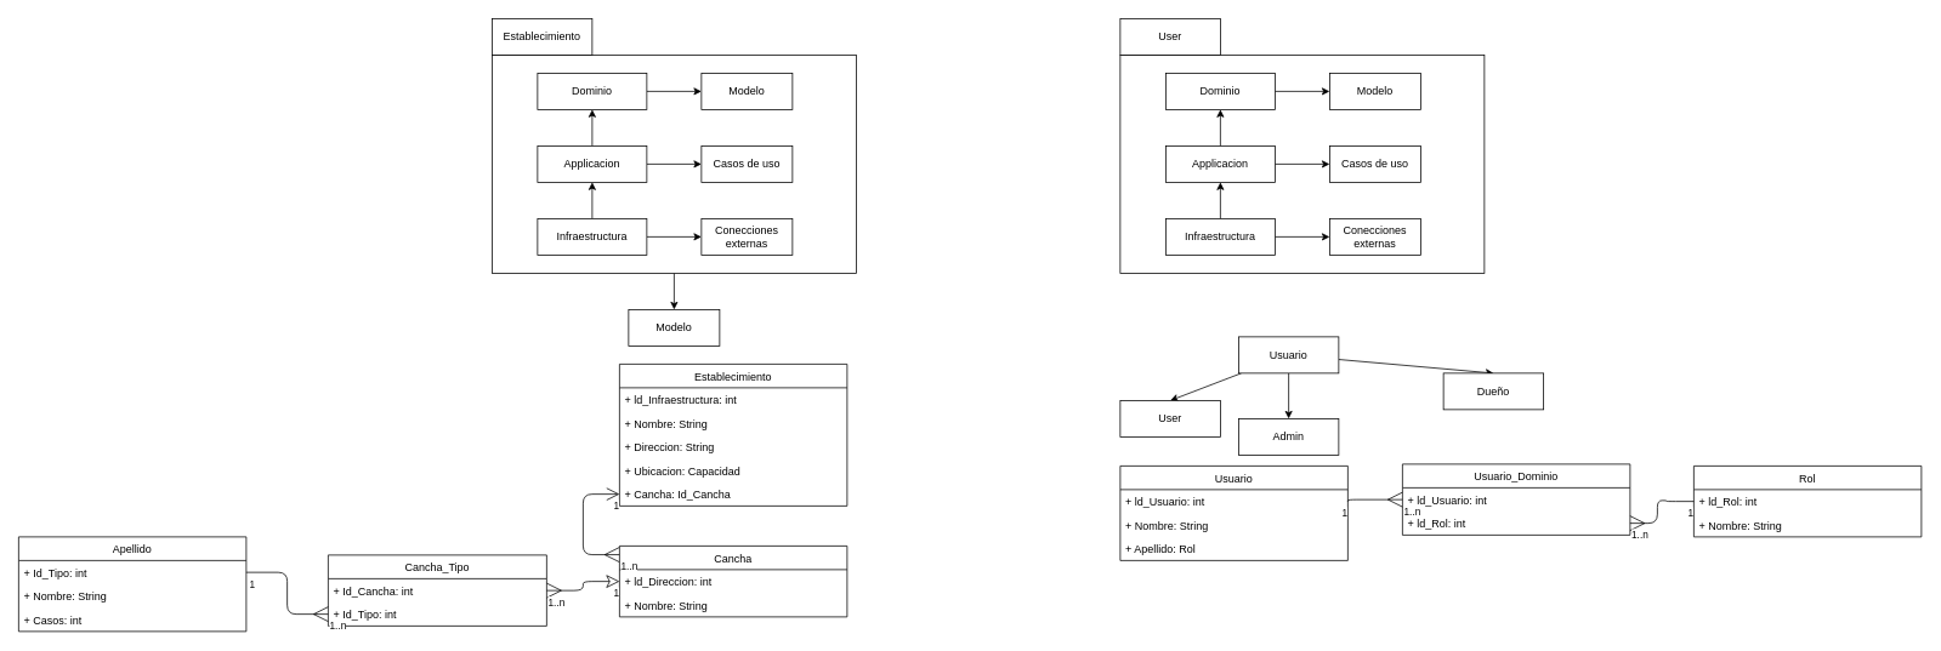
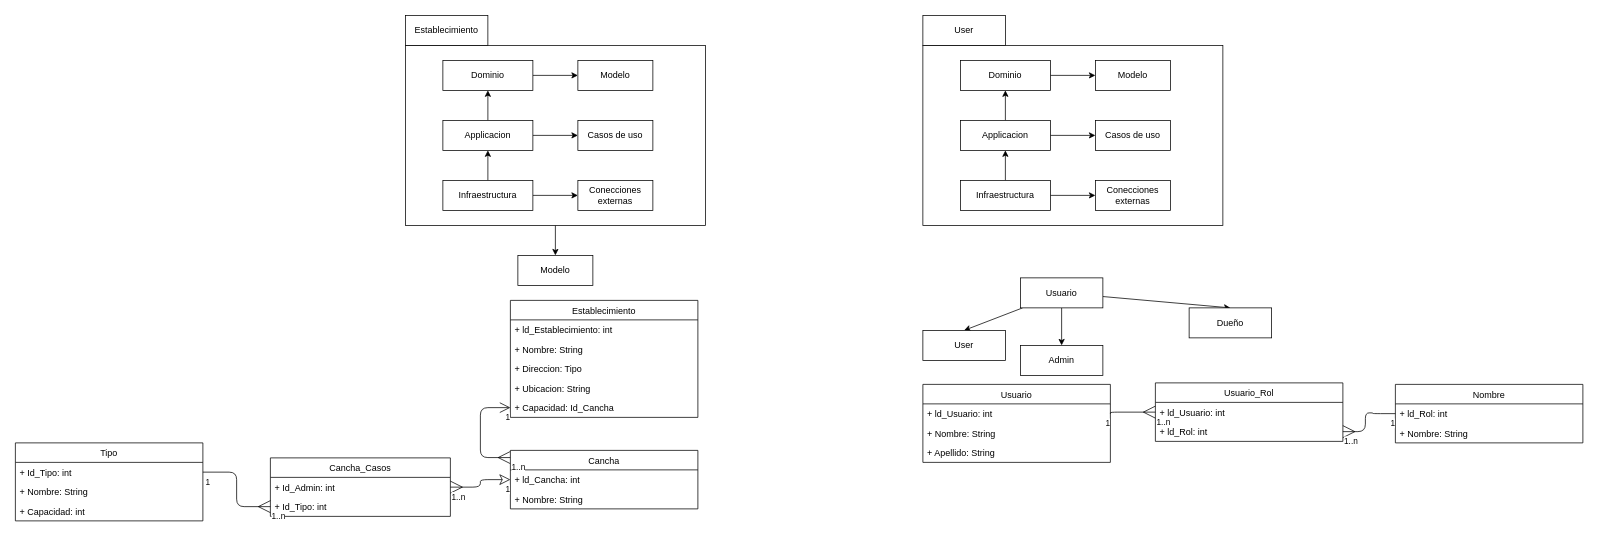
  <mxCell id="0" />
  <mxCell id="1" parent="0" />
  <mxCell id="2" value="" style="rounded=0;whiteSpace=wrap;html=1;" vertex="1" parent="1"><mxGeometry x="1230" y="60" width="400" height="240" as="geometry" /></mxCell>
  <mxCell id="3" style="edgeStyle=none;html=1;entryX=0.5;entryY=0;entryDx=0;entryDy=0;" edge="1" parent="1" source="6" target="7"><mxGeometry relative="1" as="geometry" /></mxCell>
  <mxCell id="4" value="" style="edgeStyle=none;html=1;" edge="1" parent="1" source="6" target="8"><mxGeometry relative="1" as="geometry" /></mxCell>
  <mxCell id="5" style="edgeStyle=none;html=1;entryX=0.5;entryY=0;entryDx=0;entryDy=0;" edge="1" parent="1" source="6" target="9"><mxGeometry relative="1" as="geometry" /></mxCell>
  <mxCell id="6" value="Usuario" style="rounded=0;whiteSpace=wrap;html=1;" vertex="1" parent="1"><mxGeometry x="1360" y="370" width="110" height="40" as="geometry" /></mxCell>
  <mxCell id="7" value="User" style="rounded=0;whiteSpace=wrap;html=1;" vertex="1" parent="1"><mxGeometry x="1230" y="440" width="110" height="40" as="geometry" /></mxCell>
  <mxCell id="8" value="Admin" style="rounded=0;whiteSpace=wrap;html=1;" vertex="1" parent="1"><mxGeometry x="1360" y="460" width="110" height="40" as="geometry" /></mxCell>
  <mxCell id="9" value="Dueño" style="rounded=0;whiteSpace=wrap;html=1;" vertex="1" parent="1"><mxGeometry x="1585" y="410" width="110" height="40" as="geometry" /></mxCell>
  <mxCell id="10" value="" style="edgeStyle=none;html=1;" edge="1" parent="1" source="11" target="18"><mxGeometry relative="1" as="geometry" /></mxCell>
  <mxCell id="11" value="Dominio" style="rounded=0;whiteSpace=wrap;html=1;" vertex="1" parent="1"><mxGeometry x="1280" y="80" width="120" height="40" as="geometry" /></mxCell>
  <mxCell id="12" value="" style="edgeStyle=none;html=1;" edge="1" parent="1" source="14" target="19"><mxGeometry relative="1" as="geometry" /></mxCell>
  <mxCell id="13" style="edgeStyle=none;html=1;entryX=0.5;entryY=1;entryDx=0;entryDy=0;" edge="1" parent="1" source="14" target="11"><mxGeometry relative="1" as="geometry" /></mxCell>
  <mxCell id="14" value="Applicacion&lt;span style=&quot;color: rgba(0, 0, 0, 0); font-family: monospace; font-size: 0px; text-align: start;&quot;&gt;%3CmxGraphModel%3E%3Croot%3E%3CmxCell%20id%3D%220%22%2F%3E%3CmxCell%20id%3D%221%22%20parent%3D%220%22%2F%3E%3CmxCell%20id%3D%222%22%20value%3D%22Dominio%22%20style%3D%22rounded%3D0%3BwhiteSpace%3Dwrap%3Bhtml%3D1%3B%22%20vertex%3D%221%22%20parent%3D%221%22%3E%3CmxGeometry%20x%3D%22330%22%20y%3D%22400%22%20width%3D%22120%22%20height%3D%2240%22%20as%3D%22geometry%22%2F%3E%3C%2FmxCell%3E%3C%2Froot%3E%3C%2FmxGraphModel%3E&lt;/span&gt;" style="rounded=0;whiteSpace=wrap;html=1;" vertex="1" parent="1"><mxGeometry x="1280" y="160" width="120" height="40" as="geometry" /></mxCell>
  <mxCell id="15" value="" style="edgeStyle=none;html=1;" edge="1" parent="1" source="17" target="20"><mxGeometry relative="1" as="geometry" /></mxCell>
  <mxCell id="16" style="edgeStyle=none;html=1;entryX=0.5;entryY=1;entryDx=0;entryDy=0;" edge="1" parent="1" source="17" target="14"><mxGeometry relative="1" as="geometry" /></mxCell>
  <mxCell id="17" value="Infraestructura" style="rounded=0;whiteSpace=wrap;html=1;" vertex="1" parent="1"><mxGeometry x="1280" y="240" width="120" height="40" as="geometry" /></mxCell>
  <mxCell id="18" value="Modelo" style="rounded=0;whiteSpace=wrap;html=1;" vertex="1" parent="1"><mxGeometry x="1460" y="80" width="100" height="40" as="geometry" /></mxCell>
  <mxCell id="19" value="Casos de uso" style="whiteSpace=wrap;html=1;rounded=0;" vertex="1" parent="1"><mxGeometry x="1460" y="160" width="100" height="40" as="geometry" /></mxCell>
  <mxCell id="20" value="Conecciones externas" style="whiteSpace=wrap;html=1;rounded=0;" vertex="1" parent="1"><mxGeometry x="1460" y="240" width="100" height="40" as="geometry" /></mxCell>
  <mxCell id="21" value="User" style="rounded=0;whiteSpace=wrap;html=1;" vertex="1" parent="1"><mxGeometry x="1230" y="20" width="110" height="40" as="geometry" /></mxCell>
  <mxCell id="22" value="" style="edgeStyle=none;html=1;" edge="1" parent="1" source="23" target="36"><mxGeometry relative="1" as="geometry" /></mxCell>
  <mxCell id="23" value="" style="rounded=0;whiteSpace=wrap;html=1;" vertex="1" parent="1"><mxGeometry x="540" y="60" width="400" height="240" as="geometry" /></mxCell>
  <mxCell id="24" value="" style="edgeStyle=none;html=1;" edge="1" parent="1" source="25" target="32"><mxGeometry relative="1" as="geometry" /></mxCell>
  <mxCell id="25" value="Dominio" style="rounded=0;whiteSpace=wrap;html=1;" vertex="1" parent="1"><mxGeometry x="590" y="80" width="120" height="40" as="geometry" /></mxCell>
  <mxCell id="26" value="" style="edgeStyle=none;html=1;" edge="1" parent="1" source="28" target="33"><mxGeometry relative="1" as="geometry" /></mxCell>
  <mxCell id="27" style="edgeStyle=none;html=1;entryX=0.5;entryY=1;entryDx=0;entryDy=0;" edge="1" parent="1" source="28" target="25"><mxGeometry relative="1" as="geometry" /></mxCell>
  <mxCell id="28" value="Applicacion&lt;span style=&quot;color: rgba(0, 0, 0, 0); font-family: monospace; font-size: 0px; text-align: start;&quot;&gt;%3CmxGraphModel%3E%3Croot%3E%3CmxCell%20id%3D%220%22%2F%3E%3CmxCell%20id%3D%221%22%20parent%3D%220%22%2F%3E%3CmxCell%20id%3D%222%22%20value%3D%22Dominio%22%20style%3D%22rounded%3D0%3BwhiteSpace%3Dwrap%3Bhtml%3D1%3B%22%20vertex%3D%221%22%20parent%3D%221%22%3E%3CmxGeometry%20x%3D%22330%22%20y%3D%22400%22%20width%3D%22120%22%20height%3D%2240%22%20as%3D%22geometry%22%2F%3E%3C%2FmxCell%3E%3C%2Froot%3E%3C%2FmxGraphModel%3E&lt;/span&gt;" style="rounded=0;whiteSpace=wrap;html=1;" vertex="1" parent="1"><mxGeometry x="590" y="160" width="120" height="40" as="geometry" /></mxCell>
  <mxCell id="29" value="" style="edgeStyle=none;html=1;" edge="1" parent="1" source="31" target="34"><mxGeometry relative="1" as="geometry" /></mxCell>
  <mxCell id="30" style="edgeStyle=none;html=1;entryX=0.5;entryY=1;entryDx=0;entryDy=0;" edge="1" parent="1" source="31" target="28"><mxGeometry relative="1" as="geometry" /></mxCell>
  <mxCell id="31" value="Infraestructura" style="rounded=0;whiteSpace=wrap;html=1;" vertex="1" parent="1"><mxGeometry x="590" y="240" width="120" height="40" as="geometry" /></mxCell>
  <mxCell id="32" value="Modelo" style="rounded=0;whiteSpace=wrap;html=1;" vertex="1" parent="1"><mxGeometry x="770" y="80" width="100" height="40" as="geometry" /></mxCell>
  <mxCell id="33" value="Casos de uso" style="whiteSpace=wrap;html=1;rounded=0;" vertex="1" parent="1"><mxGeometry x="770" y="160" width="100" height="40" as="geometry" /></mxCell>
  <mxCell id="34" value="Conecciones externas" style="whiteSpace=wrap;html=1;rounded=0;" vertex="1" parent="1"><mxGeometry x="770" y="240" width="100" height="40" as="geometry" /></mxCell>
  <mxCell id="35" value="Establecimiento" style="rounded=0;whiteSpace=wrap;html=1;" vertex="1" parent="1"><mxGeometry x="540" y="20" width="110" height="40" as="geometry" /></mxCell>
  <mxCell id="36" value="Modelo" style="rounded=0;whiteSpace=wrap;html=1;" vertex="1" parent="1"><mxGeometry x="690" y="340" width="100" height="40" as="geometry" /></mxCell>
  <mxCell id="37" value="Establecimiento" style="swimlane;fontStyle=0;childLayout=stackLayout;horizontal=1;startSize=26;fillColor=none;horizontalStack=0;resizeParent=1;resizeParentMax=0;resizeLast=0;collapsible=1;marginBottom=0;" vertex="1" parent="1"><mxGeometry x="680" y="400" width="250" height="156" as="geometry"><mxRectangle x="-330" y="446" width="100" height="30" as="alternateBounds" /></mxGeometry></mxCell>
- <mxCell id="38" value="+ ld_Infraestructura: int" style="text;strokeColor=none;fillColor=none;align=left;verticalAlign=top;spacingLeft=4;spacingRight=4;overflow=hidden;rotatable=0;points=[[0,0.5],[1,0.5]];portConstraint=eastwest;" vertex="1" parent="37"><mxGeometry y="26" width="250" height="26" as="geometry" /></mxCell>
+ <mxCell id="38" value="+ ld_Establecimiento: int" style="text;strokeColor=none;fillColor=none;align=left;verticalAlign=top;spacingLeft=4;spacingRight=4;overflow=hidden;rotatable=0;points=[[0,0.5],[1,0.5]];portConstraint=eastwest;" vertex="1" parent="37"><mxGeometry y="26" width="250" height="26" as="geometry" /></mxCell>
  <mxCell id="39" value="+ Nombre: String" style="text;strokeColor=none;fillColor=none;align=left;verticalAlign=top;spacingLeft=4;spacingRight=4;overflow=hidden;rotatable=0;points=[[0,0.5],[1,0.5]];portConstraint=eastwest;" vertex="1" parent="37"><mxGeometry y="52" width="250" height="26" as="geometry" /></mxCell>
- <mxCell id="40" value="+ Direccion: String" style="text;strokeColor=none;fillColor=none;align=left;verticalAlign=top;spacingLeft=4;spacingRight=4;overflow=hidden;rotatable=0;points=[[0,0.5],[1,0.5]];portConstraint=eastwest;" vertex="1" parent="37"><mxGeometry y="78" width="250" height="26" as="geometry" /></mxCell>
- <mxCell id="41" value="+ Ubicacion: Capacidad" style="text;strokeColor=none;fillColor=none;align=left;verticalAlign=top;spacingLeft=4;spacingRight=4;overflow=hidden;rotatable=0;points=[[0,0.5],[1,0.5]];portConstraint=eastwest;" vertex="1" parent="37"><mxGeometry y="104" width="250" height="26" as="geometry" /></mxCell>
- <mxCell id="42" value="+ Cancha: Id_Cancha" style="text;strokeColor=none;fillColor=none;align=left;verticalAlign=top;spacingLeft=4;spacingRight=4;overflow=hidden;rotatable=0;points=[[0,0.5],[1,0.5]];portConstraint=eastwest;" vertex="1" parent="37"><mxGeometry y="130" width="250" height="26" as="geometry" /></mxCell>
+ <mxCell id="40" value="+ Direccion: Tipo" style="text;strokeColor=none;fillColor=none;align=left;verticalAlign=top;spacingLeft=4;spacingRight=4;overflow=hidden;rotatable=0;points=[[0,0.5],[1,0.5]];portConstraint=eastwest;" vertex="1" parent="37"><mxGeometry y="78" width="250" height="26" as="geometry" /></mxCell>
+ <mxCell id="41" value="+ Ubicacion: String" style="text;strokeColor=none;fillColor=none;align=left;verticalAlign=top;spacingLeft=4;spacingRight=4;overflow=hidden;rotatable=0;points=[[0,0.5],[1,0.5]];portConstraint=eastwest;" vertex="1" parent="37"><mxGeometry y="104" width="250" height="26" as="geometry" /></mxCell>
+ <mxCell id="42" value="+ Capacidad: Id_Cancha" style="text;strokeColor=none;fillColor=none;align=left;verticalAlign=top;spacingLeft=4;spacingRight=4;overflow=hidden;rotatable=0;points=[[0,0.5],[1,0.5]];portConstraint=eastwest;" vertex="1" parent="37"><mxGeometry y="130" width="250" height="26" as="geometry" /></mxCell>
  <mxCell id="43" value="Cancha" style="swimlane;fontStyle=0;childLayout=stackLayout;horizontal=1;startSize=26;fillColor=none;horizontalStack=0;resizeParent=1;resizeParentMax=0;resizeLast=0;collapsible=1;marginBottom=0;" vertex="1" parent="1"><mxGeometry x="680" y="600" width="250" height="78" as="geometry"><mxRectangle x="-330" y="446" width="100" height="30" as="alternateBounds" /></mxGeometry></mxCell>
- <mxCell id="44" value="+ ld_Direccion: int" style="text;strokeColor=none;fillColor=none;align=left;verticalAlign=top;spacingLeft=4;spacingRight=4;overflow=hidden;rotatable=0;points=[[0,0.5],[1,0.5]];portConstraint=eastwest;" vertex="1" parent="43"><mxGeometry y="26" width="250" height="26" as="geometry" /></mxCell>
+ <mxCell id="44" value="+ ld_Cancha: int" style="text;strokeColor=none;fillColor=none;align=left;verticalAlign=top;spacingLeft=4;spacingRight=4;overflow=hidden;rotatable=0;points=[[0,0.5],[1,0.5]];portConstraint=eastwest;" vertex="1" parent="43"><mxGeometry y="26" width="250" height="26" as="geometry" /></mxCell>
  <mxCell id="45" value="+ Nombre: String" style="text;strokeColor=none;fillColor=none;align=left;verticalAlign=top;spacingLeft=4;spacingRight=4;overflow=hidden;rotatable=0;points=[[0,0.5],[1,0.5]];portConstraint=eastwest;" vertex="1" parent="43"><mxGeometry y="52" width="250" height="26" as="geometry" /></mxCell>
- <mxCell id="46" value="Apellido" style="swimlane;fontStyle=0;childLayout=stackLayout;horizontal=1;startSize=26;fillColor=none;horizontalStack=0;resizeParent=1;resizeParentMax=0;resizeLast=0;collapsible=1;marginBottom=0;" vertex="1" parent="1"><mxGeometry x="20" y="590" width="250" height="104" as="geometry"><mxRectangle x="-330" y="446" width="100" height="30" as="alternateBounds" /></mxGeometry></mxCell>
+ <mxCell id="46" value="Tipo" style="swimlane;fontStyle=0;childLayout=stackLayout;horizontal=1;startSize=26;fillColor=none;horizontalStack=0;resizeParent=1;resizeParentMax=0;resizeLast=0;collapsible=1;marginBottom=0;" vertex="1" parent="1"><mxGeometry x="20" y="590" width="250" height="104" as="geometry"><mxRectangle x="-330" y="446" width="100" height="30" as="alternateBounds" /></mxGeometry></mxCell>
  <mxCell id="47" value="+ Id_Tipo: int" style="text;strokeColor=none;fillColor=none;align=left;verticalAlign=top;spacingLeft=4;spacingRight=4;overflow=hidden;rotatable=0;points=[[0,0.5],[1,0.5]];portConstraint=eastwest;" vertex="1" parent="46"><mxGeometry y="26" width="250" height="26" as="geometry" /></mxCell>
  <mxCell id="48" value="+ Nombre: String" style="text;strokeColor=none;fillColor=none;align=left;verticalAlign=top;spacingLeft=4;spacingRight=4;overflow=hidden;rotatable=0;points=[[0,0.5],[1,0.5]];portConstraint=eastwest;" vertex="1" parent="46"><mxGeometry y="52" width="250" height="26" as="geometry" /></mxCell>
- <mxCell id="49" value="+ Casos: int" style="text;strokeColor=none;fillColor=none;align=left;verticalAlign=top;spacingLeft=4;spacingRight=4;overflow=hidden;rotatable=0;points=[[0,0.5],[1,0.5]];portConstraint=eastwest;" vertex="1" parent="46"><mxGeometry y="78" width="250" height="26" as="geometry" /></mxCell>
- <mxCell id="50" value="Cancha_Tipo" style="swimlane;fontStyle=0;childLayout=stackLayout;horizontal=1;startSize=26;fillColor=none;horizontalStack=0;resizeParent=1;resizeParentMax=0;resizeLast=0;collapsible=1;marginBottom=0;" vertex="1" parent="1"><mxGeometry x="360" y="610" width="240" height="78" as="geometry"><mxRectangle x="-330" y="446" width="100" height="30" as="alternateBounds" /></mxGeometry></mxCell>
- <mxCell id="51" value="+ Id_Cancha: int" style="text;strokeColor=none;fillColor=none;align=left;verticalAlign=top;spacingLeft=4;spacingRight=4;overflow=hidden;rotatable=0;points=[[0,0.5],[1,0.5]];portConstraint=eastwest;" vertex="1" parent="50"><mxGeometry y="26" width="240" height="26" as="geometry" /></mxCell>
+ <mxCell id="49" value="+ Capacidad: int" style="text;strokeColor=none;fillColor=none;align=left;verticalAlign=top;spacingLeft=4;spacingRight=4;overflow=hidden;rotatable=0;points=[[0,0.5],[1,0.5]];portConstraint=eastwest;" vertex="1" parent="46"><mxGeometry y="78" width="250" height="26" as="geometry" /></mxCell>
+ <mxCell id="50" value="Cancha_Casos" style="swimlane;fontStyle=0;childLayout=stackLayout;horizontal=1;startSize=26;fillColor=none;horizontalStack=0;resizeParent=1;resizeParentMax=0;resizeLast=0;collapsible=1;marginBottom=0;" vertex="1" parent="1"><mxGeometry x="360" y="610" width="240" height="78" as="geometry"><mxRectangle x="-330" y="446" width="100" height="30" as="alternateBounds" /></mxGeometry></mxCell>
+ <mxCell id="51" value="+ Id_Admin: int" style="text;strokeColor=none;fillColor=none;align=left;verticalAlign=top;spacingLeft=4;spacingRight=4;overflow=hidden;rotatable=0;points=[[0,0.5],[1,0.5]];portConstraint=eastwest;" vertex="1" parent="50"><mxGeometry y="26" width="240" height="26" as="geometry" /></mxCell>
  <mxCell id="52" value="+ Id_Tipo: int" style="text;strokeColor=none;fillColor=none;align=left;verticalAlign=top;spacingLeft=4;spacingRight=4;overflow=hidden;rotatable=0;points=[[0,0.5],[1,0.5]];portConstraint=eastwest;" vertex="1" parent="50"><mxGeometry y="52" width="240" height="26" as="geometry" /></mxCell>
  <mxCell id="53" value="" style="endArrow=classic;html=1;endSize=12;startArrow=ERmany;startSize=14;startFill=0;edgeStyle=orthogonalEdgeStyle;endFill=0;entryX=0;entryY=0.5;entryDx=0;entryDy=0;exitX=1;exitY=0.5;exitDx=0;exitDy=0;" edge="1" parent="1" source="51" target="44"><mxGeometry relative="1" as="geometry"><mxPoint x="590" y="750" as="sourcePoint" /><mxPoint x="680" y="691" as="targetPoint" /><Array as="points"><mxPoint x="640" y="649" /><mxPoint x="640" y="639" /></Array></mxGeometry></mxCell>
  <mxCell id="54" value="1..n" style="edgeLabel;resizable=0;html=1;align=left;verticalAlign=top;" connectable="0" vertex="1" parent="53"><mxGeometry x="-1" relative="1" as="geometry" /></mxCell>
  <mxCell id="55" value="1" style="edgeLabel;resizable=0;html=1;align=right;verticalAlign=top;" connectable="0" vertex="1" parent="53"><mxGeometry x="1" relative="1" as="geometry" /></mxCell>
  <mxCell id="56" value="" style="endArrow=none;html=1;endSize=12;startArrow=ERmany;startSize=14;startFill=0;edgeStyle=orthogonalEdgeStyle;endFill=0;entryX=1;entryY=0.5;entryDx=0;entryDy=0;exitX=0;exitY=0.5;exitDx=0;exitDy=0;" edge="1" parent="1" source="52" target="47"><mxGeometry relative="1" as="geometry"><mxPoint x="290" y="760" as="sourcePoint" /><mxPoint x="379" y="822.4" as="targetPoint" /></mxGeometry></mxCell>
  <mxCell id="57" value="1..n" style="edgeLabel;resizable=0;html=1;align=left;verticalAlign=top;" connectable="0" vertex="1" parent="56"><mxGeometry x="-1" relative="1" as="geometry" /></mxCell>
  <mxCell id="58" value="1" style="edgeLabel;resizable=0;html=1;align=right;verticalAlign=top;" connectable="0" vertex="1" parent="56"><mxGeometry x="1" relative="1" as="geometry"><mxPoint x="10" as="offset" /></mxGeometry></mxCell>
  <mxCell id="59" value="" style="endArrow=open;html=1;endSize=12;startArrow=ERmany;startSize=14;startFill=0;edgeStyle=orthogonalEdgeStyle;endFill=0;exitX=-0.001;exitY=0.123;exitDx=0;exitDy=0;exitPerimeter=0;entryX=0;entryY=0.5;entryDx=0;entryDy=0;" edge="1" parent="1" source="43" target="42"><mxGeometry relative="1" as="geometry"><mxPoint x="570" y="570" as="sourcePoint" /><mxPoint x="630" y="580" as="targetPoint" /><Array as="points"><mxPoint x="640" y="610" /><mxPoint x="640" y="543" /></Array></mxGeometry></mxCell>
  <mxCell id="60" value="1..n" style="edgeLabel;resizable=0;html=1;align=left;verticalAlign=top;" connectable="0" vertex="1" parent="59"><mxGeometry x="-1" relative="1" as="geometry" /></mxCell>
  <mxCell id="61" value="1" style="edgeLabel;resizable=0;html=1;align=right;verticalAlign=top;" connectable="0" vertex="1" parent="59"><mxGeometry x="1" relative="1" as="geometry" /></mxCell>
  <mxCell id="62" value="Usuario" style="swimlane;fontStyle=0;childLayout=stackLayout;horizontal=1;startSize=26;fillColor=none;horizontalStack=0;resizeParent=1;resizeParentMax=0;resizeLast=0;collapsible=1;marginBottom=0;" vertex="1" parent="1"><mxGeometry x="1230" y="512" width="250" height="104" as="geometry"><mxRectangle x="-330" y="446" width="100" height="30" as="alternateBounds" /></mxGeometry></mxCell>
  <mxCell id="63" value="+ ld_Usuario: int" style="text;strokeColor=none;fillColor=none;align=left;verticalAlign=top;spacingLeft=4;spacingRight=4;overflow=hidden;rotatable=0;points=[[0,0.5],[1,0.5]];portConstraint=eastwest;" vertex="1" parent="62"><mxGeometry y="26" width="250" height="26" as="geometry" /></mxCell>
  <mxCell id="64" value="+ Nombre: String" style="text;strokeColor=none;fillColor=none;align=left;verticalAlign=top;spacingLeft=4;spacingRight=4;overflow=hidden;rotatable=0;points=[[0,0.5],[1,0.5]];portConstraint=eastwest;" vertex="1" parent="62"><mxGeometry y="52" width="250" height="26" as="geometry" /></mxCell>
- <mxCell id="65" value="+ Apellido: Rol" style="text;strokeColor=none;fillColor=none;align=left;verticalAlign=top;spacingLeft=4;spacingRight=4;overflow=hidden;rotatable=0;points=[[0,0.5],[1,0.5]];portConstraint=eastwest;" vertex="1" parent="62"><mxGeometry y="78" width="250" height="26" as="geometry" /></mxCell>
- <mxCell id="66" value="Rol" style="swimlane;fontStyle=0;childLayout=stackLayout;horizontal=1;startSize=26;fillColor=none;horizontalStack=0;resizeParent=1;resizeParentMax=0;resizeLast=0;collapsible=1;marginBottom=0;" vertex="1" parent="1"><mxGeometry x="1860" y="512" width="250" height="78" as="geometry"><mxRectangle x="-330" y="446" width="100" height="30" as="alternateBounds" /></mxGeometry></mxCell>
+ <mxCell id="65" value="+ Apellido: String" style="text;strokeColor=none;fillColor=none;align=left;verticalAlign=top;spacingLeft=4;spacingRight=4;overflow=hidden;rotatable=0;points=[[0,0.5],[1,0.5]];portConstraint=eastwest;" vertex="1" parent="62"><mxGeometry y="78" width="250" height="26" as="geometry" /></mxCell>
+ <mxCell id="66" value="Nombre" style="swimlane;fontStyle=0;childLayout=stackLayout;horizontal=1;startSize=26;fillColor=none;horizontalStack=0;resizeParent=1;resizeParentMax=0;resizeLast=0;collapsible=1;marginBottom=0;" vertex="1" parent="1"><mxGeometry x="1860" y="512" width="250" height="78" as="geometry"><mxRectangle x="-330" y="446" width="100" height="30" as="alternateBounds" /></mxGeometry></mxCell>
  <mxCell id="67" value="+ ld_Rol: int" style="text;strokeColor=none;fillColor=none;align=left;verticalAlign=top;spacingLeft=4;spacingRight=4;overflow=hidden;rotatable=0;points=[[0,0.5],[1,0.5]];portConstraint=eastwest;" vertex="1" parent="66"><mxGeometry y="26" width="250" height="26" as="geometry" /></mxCell>
  <mxCell id="68" value="+ Nombre: String" style="text;strokeColor=none;fillColor=none;align=left;verticalAlign=top;spacingLeft=4;spacingRight=4;overflow=hidden;rotatable=0;points=[[0,0.5],[1,0.5]];portConstraint=eastwest;" vertex="1" parent="66"><mxGeometry y="52" width="250" height="26" as="geometry" /></mxCell>
- <mxCell id="69" value="Usuario_Dominio" style="swimlane;fontStyle=0;childLayout=stackLayout;horizontal=1;startSize=26;fillColor=none;horizontalStack=0;resizeParent=1;resizeParentMax=0;resizeLast=0;collapsible=1;marginBottom=0;" vertex="1" parent="1"><mxGeometry x="1540" y="510" width="250" height="78" as="geometry"><mxRectangle x="-330" y="446" width="100" height="30" as="alternateBounds" /></mxGeometry></mxCell>
+ <mxCell id="69" value="Usuario_Rol" style="swimlane;fontStyle=0;childLayout=stackLayout;horizontal=1;startSize=26;fillColor=none;horizontalStack=0;resizeParent=1;resizeParentMax=0;resizeLast=0;collapsible=1;marginBottom=0;" vertex="1" parent="1"><mxGeometry x="1540" y="510" width="250" height="78" as="geometry"><mxRectangle x="-330" y="446" width="100" height="30" as="alternateBounds" /></mxGeometry></mxCell>
  <mxCell id="70" value="+ ld_Usuario: int" style="text;strokeColor=none;fillColor=none;align=left;verticalAlign=top;spacingLeft=4;spacingRight=4;overflow=hidden;rotatable=0;points=[[0,0.5],[1,0.5]];portConstraint=eastwest;" vertex="1" parent="69"><mxGeometry y="26" width="250" height="26" as="geometry" /></mxCell>
  <mxCell id="71" value="+ ld_Rol: int" style="text;strokeColor=none;fillColor=none;align=left;verticalAlign=top;spacingLeft=4;spacingRight=4;overflow=hidden;rotatable=0;points=[[0,0.5],[1,0.5]];portConstraint=eastwest;" vertex="1" parent="69"><mxGeometry y="52" width="250" height="26" as="geometry" /></mxCell>
  <mxCell id="72" value="" style="endArrow=none;html=1;endSize=12;startArrow=ERmany;startSize=14;startFill=0;edgeStyle=orthogonalEdgeStyle;endFill=0;entryX=1;entryY=0.5;entryDx=0;entryDy=0;exitX=0;exitY=0.5;exitDx=0;exitDy=0;" edge="1" parent="1" source="70" target="63"><mxGeometry relative="1" as="geometry"><mxPoint x="1520" y="549" as="sourcePoint" /><mxPoint x="1580" y="645.5" as="targetPoint" /><Array as="points"><mxPoint x="1480" y="549" /></Array></mxGeometry></mxCell>
  <mxCell id="73" value="1..n" style="edgeLabel;resizable=0;html=1;align=left;verticalAlign=top;" connectable="0" vertex="1" parent="72"><mxGeometry x="-1" relative="1" as="geometry" /></mxCell>
  <mxCell id="74" value="1" style="edgeLabel;resizable=0;html=1;align=right;verticalAlign=top;" connectable="0" vertex="1" parent="72"><mxGeometry x="1" relative="1" as="geometry" /></mxCell>
  <mxCell id="75" value="" style="endArrow=none;html=1;endSize=12;startArrow=ERmany;startSize=14;startFill=0;edgeStyle=orthogonalEdgeStyle;endFill=0;entryX=0;entryY=0.5;entryDx=0;entryDy=0;exitX=1;exitY=0.5;exitDx=0;exitDy=0;" edge="1" parent="1" source="71" target="67"><mxGeometry relative="1" as="geometry"><mxPoint x="1810" y="549" as="sourcePoint" /><mxPoint x="1760" y="694" as="targetPoint" /><Array as="points"><mxPoint x="1820" y="575" /><mxPoint x="1820" y="550" /><mxPoint x="1830" y="550" /><mxPoint x="1830" y="551" /></Array></mxGeometry></mxCell>
  <mxCell id="76" value="1..n" style="edgeLabel;resizable=0;html=1;align=left;verticalAlign=top;" connectable="0" vertex="1" parent="75"><mxGeometry x="-1" relative="1" as="geometry" /></mxCell>
  <mxCell id="77" value="1" style="edgeLabel;resizable=0;html=1;align=right;verticalAlign=top;" connectable="0" vertex="1" parent="75"><mxGeometry x="1" relative="1" as="geometry" /></mxCell>
